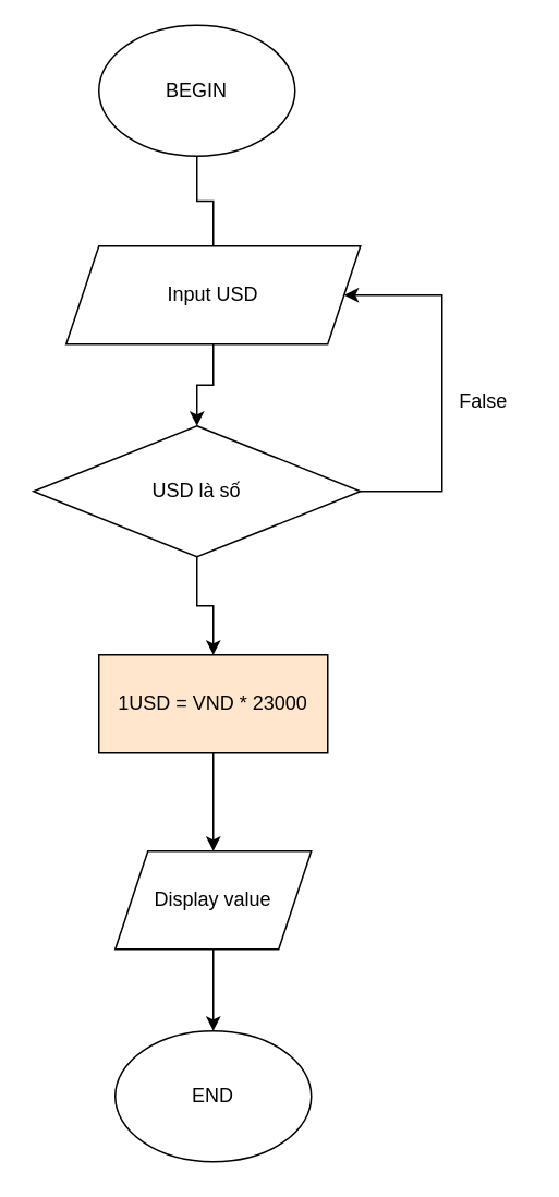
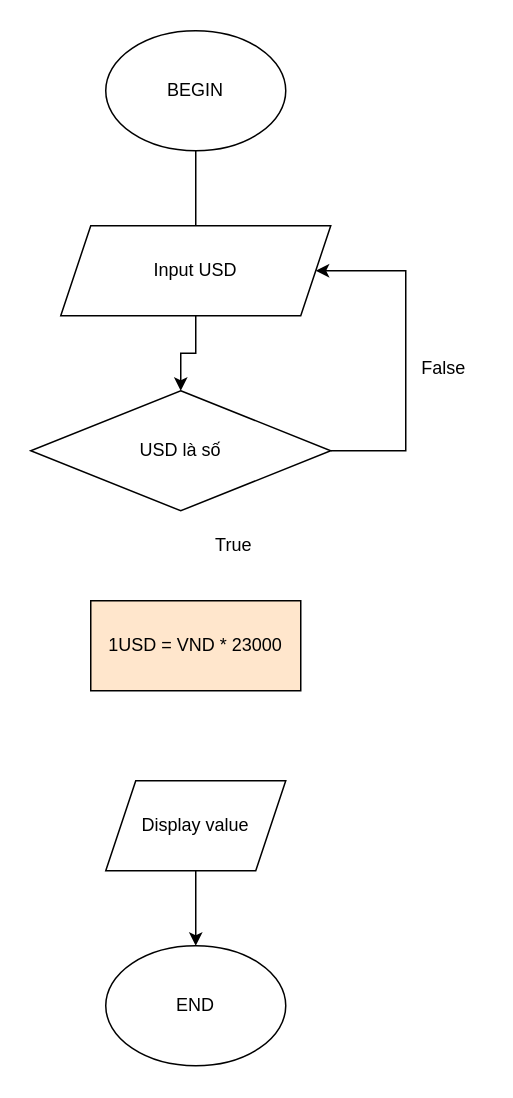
  <mxCell id="0" />
  <mxCell id="1" parent="0" />
  <mxCell id="2" style="edgeStyle=orthogonalEdgeStyle;rounded=0;orthogonalLoop=1;jettySize=auto;html=1;endArrow=none;" edge="1" parent="1" source="3" target="5"><mxGeometry relative="1" as="geometry" /></mxCell>
- <mxCell id="3" value="BEGIN" style="ellipse;whiteSpace=wrap;html=1;" vertex="1" parent="1"><mxGeometry x="60" y="15" width="120" height="80" as="geometry" /></mxCell>
+ <mxCell id="3" value="BEGIN" style="ellipse;whiteSpace=wrap;html=1;" vertex="1" parent="1"><mxGeometry x="70" y="20" width="120" height="80" as="geometry" /></mxCell>
  <mxCell id="4" style="edgeStyle=orthogonalEdgeStyle;rounded=0;orthogonalLoop=1;jettySize=auto;html=1;" edge="1" parent="1" source="5" target="8"><mxGeometry relative="1" as="geometry" /></mxCell>
  <mxCell id="5" value="Input USD" style="shape=parallelogram;perimeter=parallelogramPerimeter;whiteSpace=wrap;html=1;fixedSize=1;" vertex="1" parent="1"><mxGeometry x="40" y="150" width="180" height="60" as="geometry" /></mxCell>
- <mxCell id="6" style="edgeStyle=orthogonalEdgeStyle;rounded=0;orthogonalLoop=1;jettySize=auto;html=1;" edge="1" parent="1" source="8" target="10"><mxGeometry relative="1" as="geometry" /></mxCell>
  <mxCell id="7" style="edgeStyle=orthogonalEdgeStyle;rounded=0;orthogonalLoop=1;jettySize=auto;html=1;" edge="1" parent="1" source="8" target="5"><mxGeometry relative="1" as="geometry"><Array as="points"><mxPoint x="270" y="300" /><mxPoint x="270" y="180" /></Array></mxGeometry></mxCell>
  <mxCell id="8" value="USD là số" style="rhombus;whiteSpace=wrap;html=1;" vertex="1" parent="1"><mxGeometry x="20" y="260" width="200" height="80" as="geometry" /></mxCell>
- <mxCell id="9" style="edgeStyle=orthogonalEdgeStyle;rounded=0;orthogonalLoop=1;jettySize=auto;html=1;" edge="1" parent="1" source="10" target="12"><mxGeometry relative="1" as="geometry" /></mxCell>
  <mxCell id="10" value="1USD = VND * 23000" style="rounded=0;whiteSpace=wrap;html=1;fillColor=#ffe6cc;" vertex="1" parent="1"><mxGeometry x="60" y="400" width="140" height="60" as="geometry" /></mxCell>
  <mxCell id="11" style="edgeStyle=orthogonalEdgeStyle;rounded=0;orthogonalLoop=1;jettySize=auto;html=1;" edge="1" parent="1" source="12"><mxGeometry relative="1" as="geometry"><mxPoint x="130" y="630" as="targetPoint" /></mxGeometry></mxCell>
  <mxCell id="12" value="Display value" style="shape=parallelogram;perimeter=parallelogramPerimeter;whiteSpace=wrap;html=1;fixedSize=1;" vertex="1" parent="1"><mxGeometry x="70" y="520" width="120" height="60" as="geometry" /></mxCell>
+ <mxCell id="13" value="True" style="text;html=1;align=center;verticalAlign=middle;resizable=0;points=[];autosize=1;strokeColor=none;fillColor=none;" vertex="1" parent="1"><mxGeometry x="130" y="348" width="50" height="30" as="geometry" /></mxCell>
  <mxCell id="14" value="False" style="text;html=1;align=center;verticalAlign=middle;resizable=0;points=[];autosize=1;strokeColor=none;fillColor=none;" vertex="1" parent="1"><mxGeometry x="270" y="230" width="50" height="30" as="geometry" /></mxCell>
  <mxCell id="15" value="END" style="ellipse;whiteSpace=wrap;html=1;" vertex="1" parent="1"><mxGeometry x="70" y="630" width="120" height="80" as="geometry" /></mxCell>
